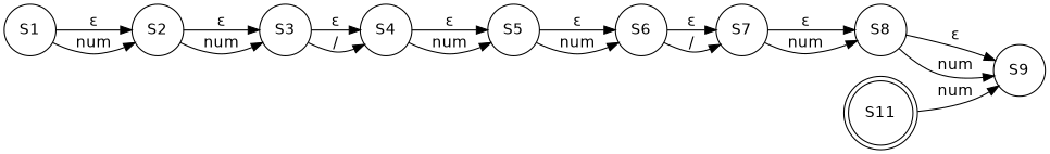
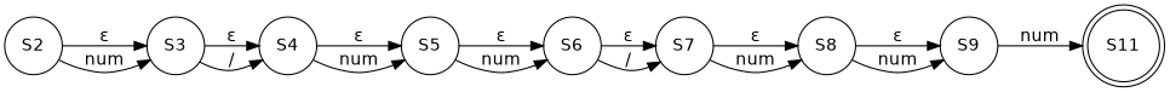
  digraph {
    fontname="DejaVu Sans"
    forcelabels=true
    rankdir=LR
    node [fontname="DejaVu Sans" shape=circle]
    edge [fontname="DejaVu Sans"]
-   S1
    S2
    S3
    S4
    S5
    S6
    S7
    S8
    S9
    n10 [label=S11 shape=doublecircle]
-   S1 -> S2 [label="ε"]
-   S1 -> S2 [label=num]
    S2 -> S3 [label="ε"]
    S2 -> S3 [label=num]
    S3 -> S4 [label="ε"]
    S3 -> S4 [label="/"]
    S4 -> S5 [label="ε"]
    S4 -> S5 [label=num]
    S5 -> S6 [label="ε"]
    S5 -> S6 [label=num]
    S6 -> S7 [label="ε"]
    S6 -> S7 [label="/"]
    S7 -> S8 [label="ε"]
    S7 -> S8 [label=num]
    S8 -> S9 [label="ε"]
    S8 -> S9 [label=num]
-   n10 -> S9 [label=num]
+   S9 -> n10 [label=num]
  }
